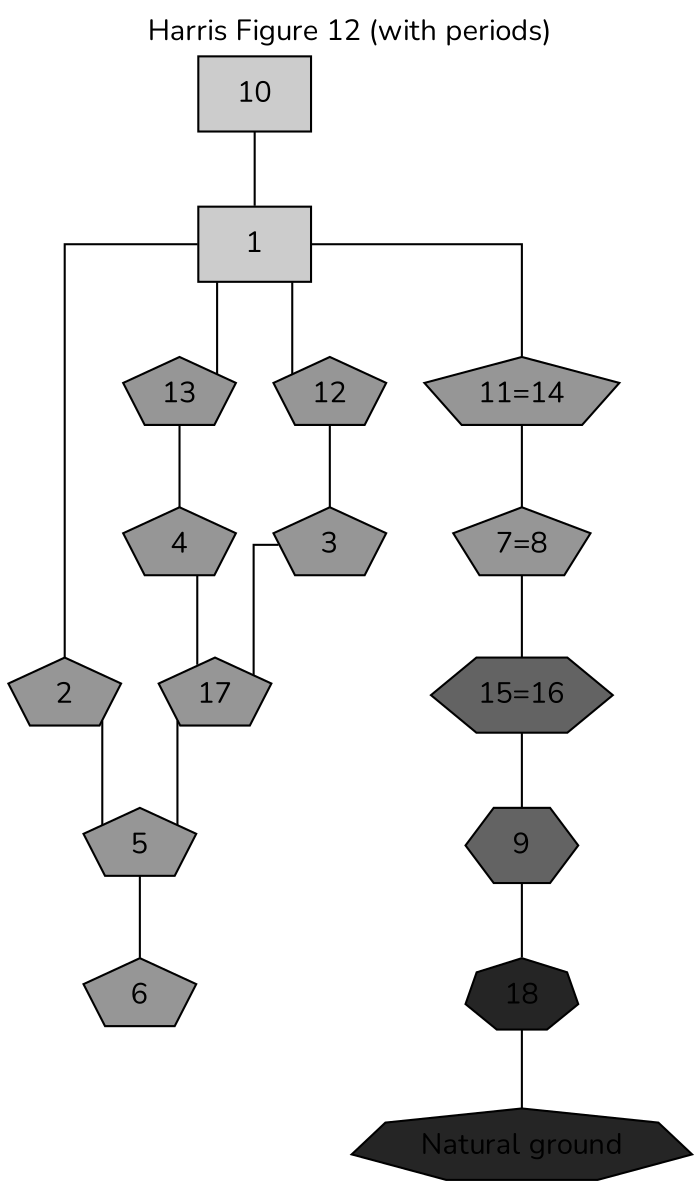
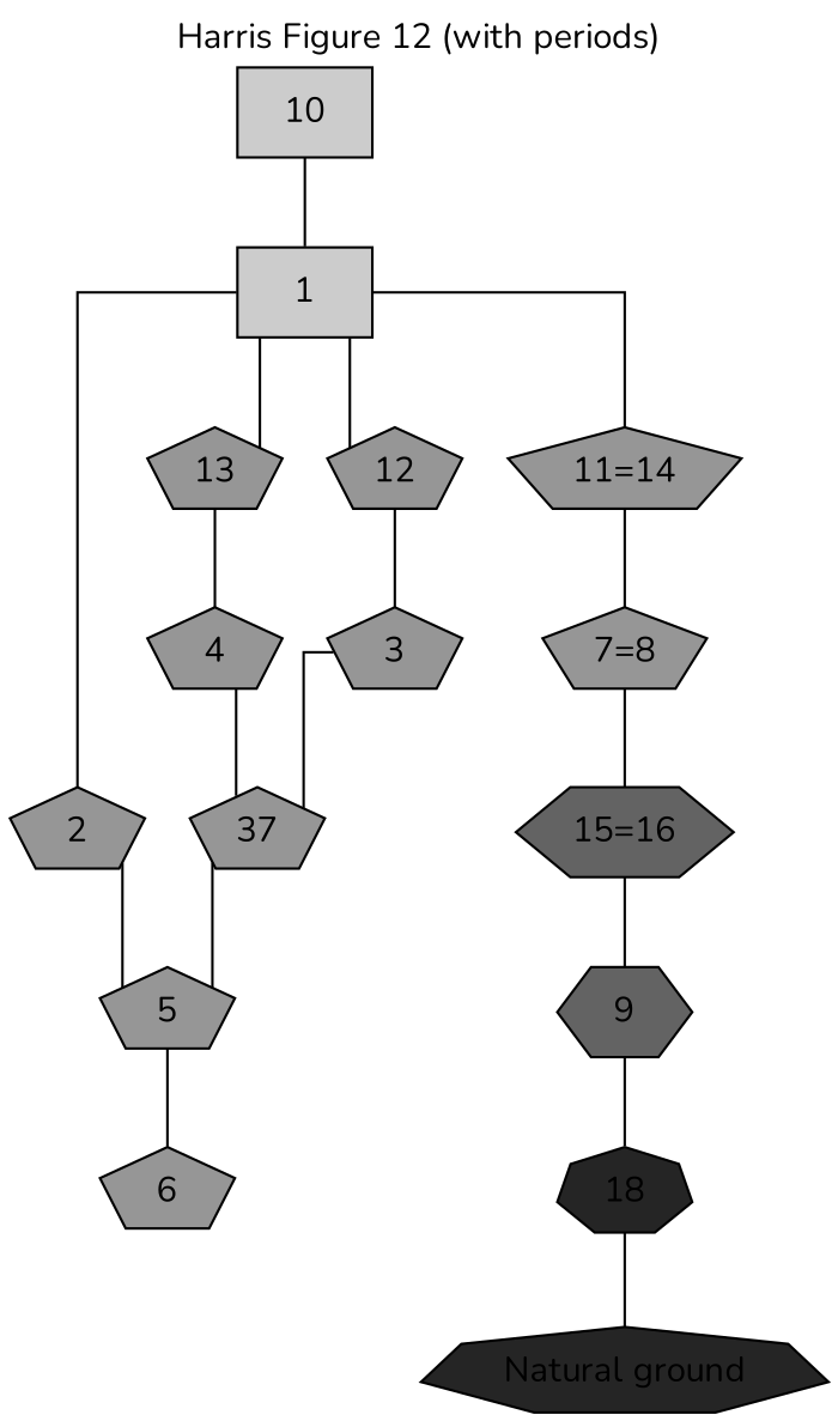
  digraph {
    bgcolor="/x11/white"
    fontcolor="/x11/black"
    fontname=Nunito
    fontsize=14.0
    label="Harris Figure 12 (with periods)"
    labelloc=t
    splines=ortho
    style=filled
    node [color="/x11/black" distortion=0.0 fillcolor="/greys5/3" fontcolor="/x11/black" fontname=Nunito fontsize=14.0 orientation=0.0 penwidth=1.0 shape=polygon sides=5 skew=0.0 style=filled]
    edge [arrowhead=none color="/x11/black" fontcolor="/x11/black" fontname=Nunito fontsize=14.0 penwidth=1.0 style=solid]
    1 [fillcolor="/greys5/2" sides=4]
    2
    "11=14"
    12
    13
    5
    "7=8"
    3
    4
    6
-   17
+   17 [label=37]
    "15=16" [fillcolor="/greys5/4" sides=6]
    9 [fillcolor="/greys5/4" sides=6]
    18 [fillcolor="/greys5/5" sides=7]
    "Natural ground" [fillcolor="/greys5/5" sides=7]
    10 [fillcolor="/greys5/2" sides=4]
    1 -> 2
    1 -> "11=14"
    1 -> 12
    1 -> 13
    2 -> 5
    "11=14" -> "7=8"
    12 -> 3
    13 -> 4
    5 -> 6
    "7=8" -> "15=16"
    3 -> 17
    4 -> 17
    17 -> 5
    "15=16" -> 9
    9 -> 18
    18 -> "Natural ground"
    10 -> 1
  }
